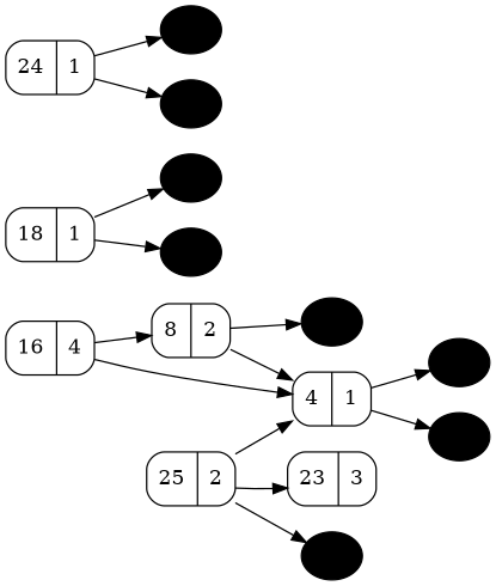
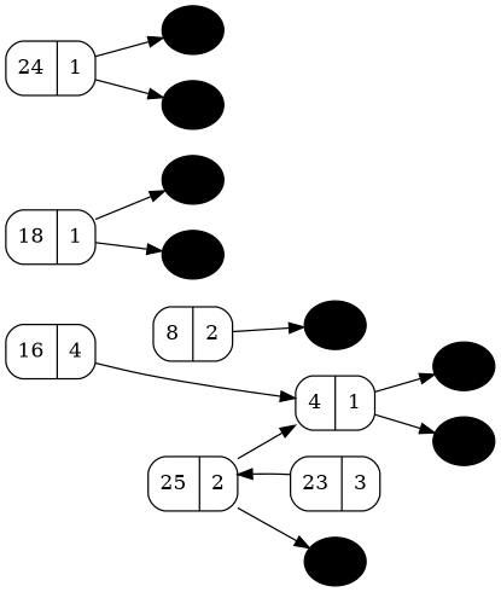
  digraph {
    rankdir=LR
    node [fillcolor=black style=filled]
    n1 [label="{ 16 | 4}" shape=Mrecord fillcolor="" style=""]
    n2 [label="{ 8 | 2}" shape=Mrecord fillcolor="" style=""]
    n3 [label="{ 4 | 1}" shape=Mrecord fillcolor="" style=""]
    -1 [height=0.1 width=0.1]
    n5 [label="{ 23 | 3}" shape=Mrecord fillcolor="" style=""]
    n6 [label="{ 25 | 2}" shape=Mrecord fillcolor="" style=""]
    -2 [height=0.1 width=0.1]
    -3 [height=0.1 width=0.1]
    n9 [label="{ 18 | 1}" shape=Mrecord fillcolor="" style=""]
    -4 [height=0.1 width=0.1]
    -5 [height=0.1 width=0.1]
    -6 [height=0.1 width=0.1]
    n13 [label="{ 24 | 1}" shape=Mrecord fillcolor="" style=""]
    -7 [height=0.1 width=0.1]
    -8 [height=0.1 width=0.1]
-   n1 -> n2
    n1 -> n3
-   n2 -> n3
    n2 -> -1
    n3 -> -2
    n3 -> -3
-   n6 -> n5
+   n5 -> n6
    n6 -> n3
    n6 -> -6
    n9 -> -4
    n9 -> -5
    n13 -> -7
    n13 -> -8
  }
